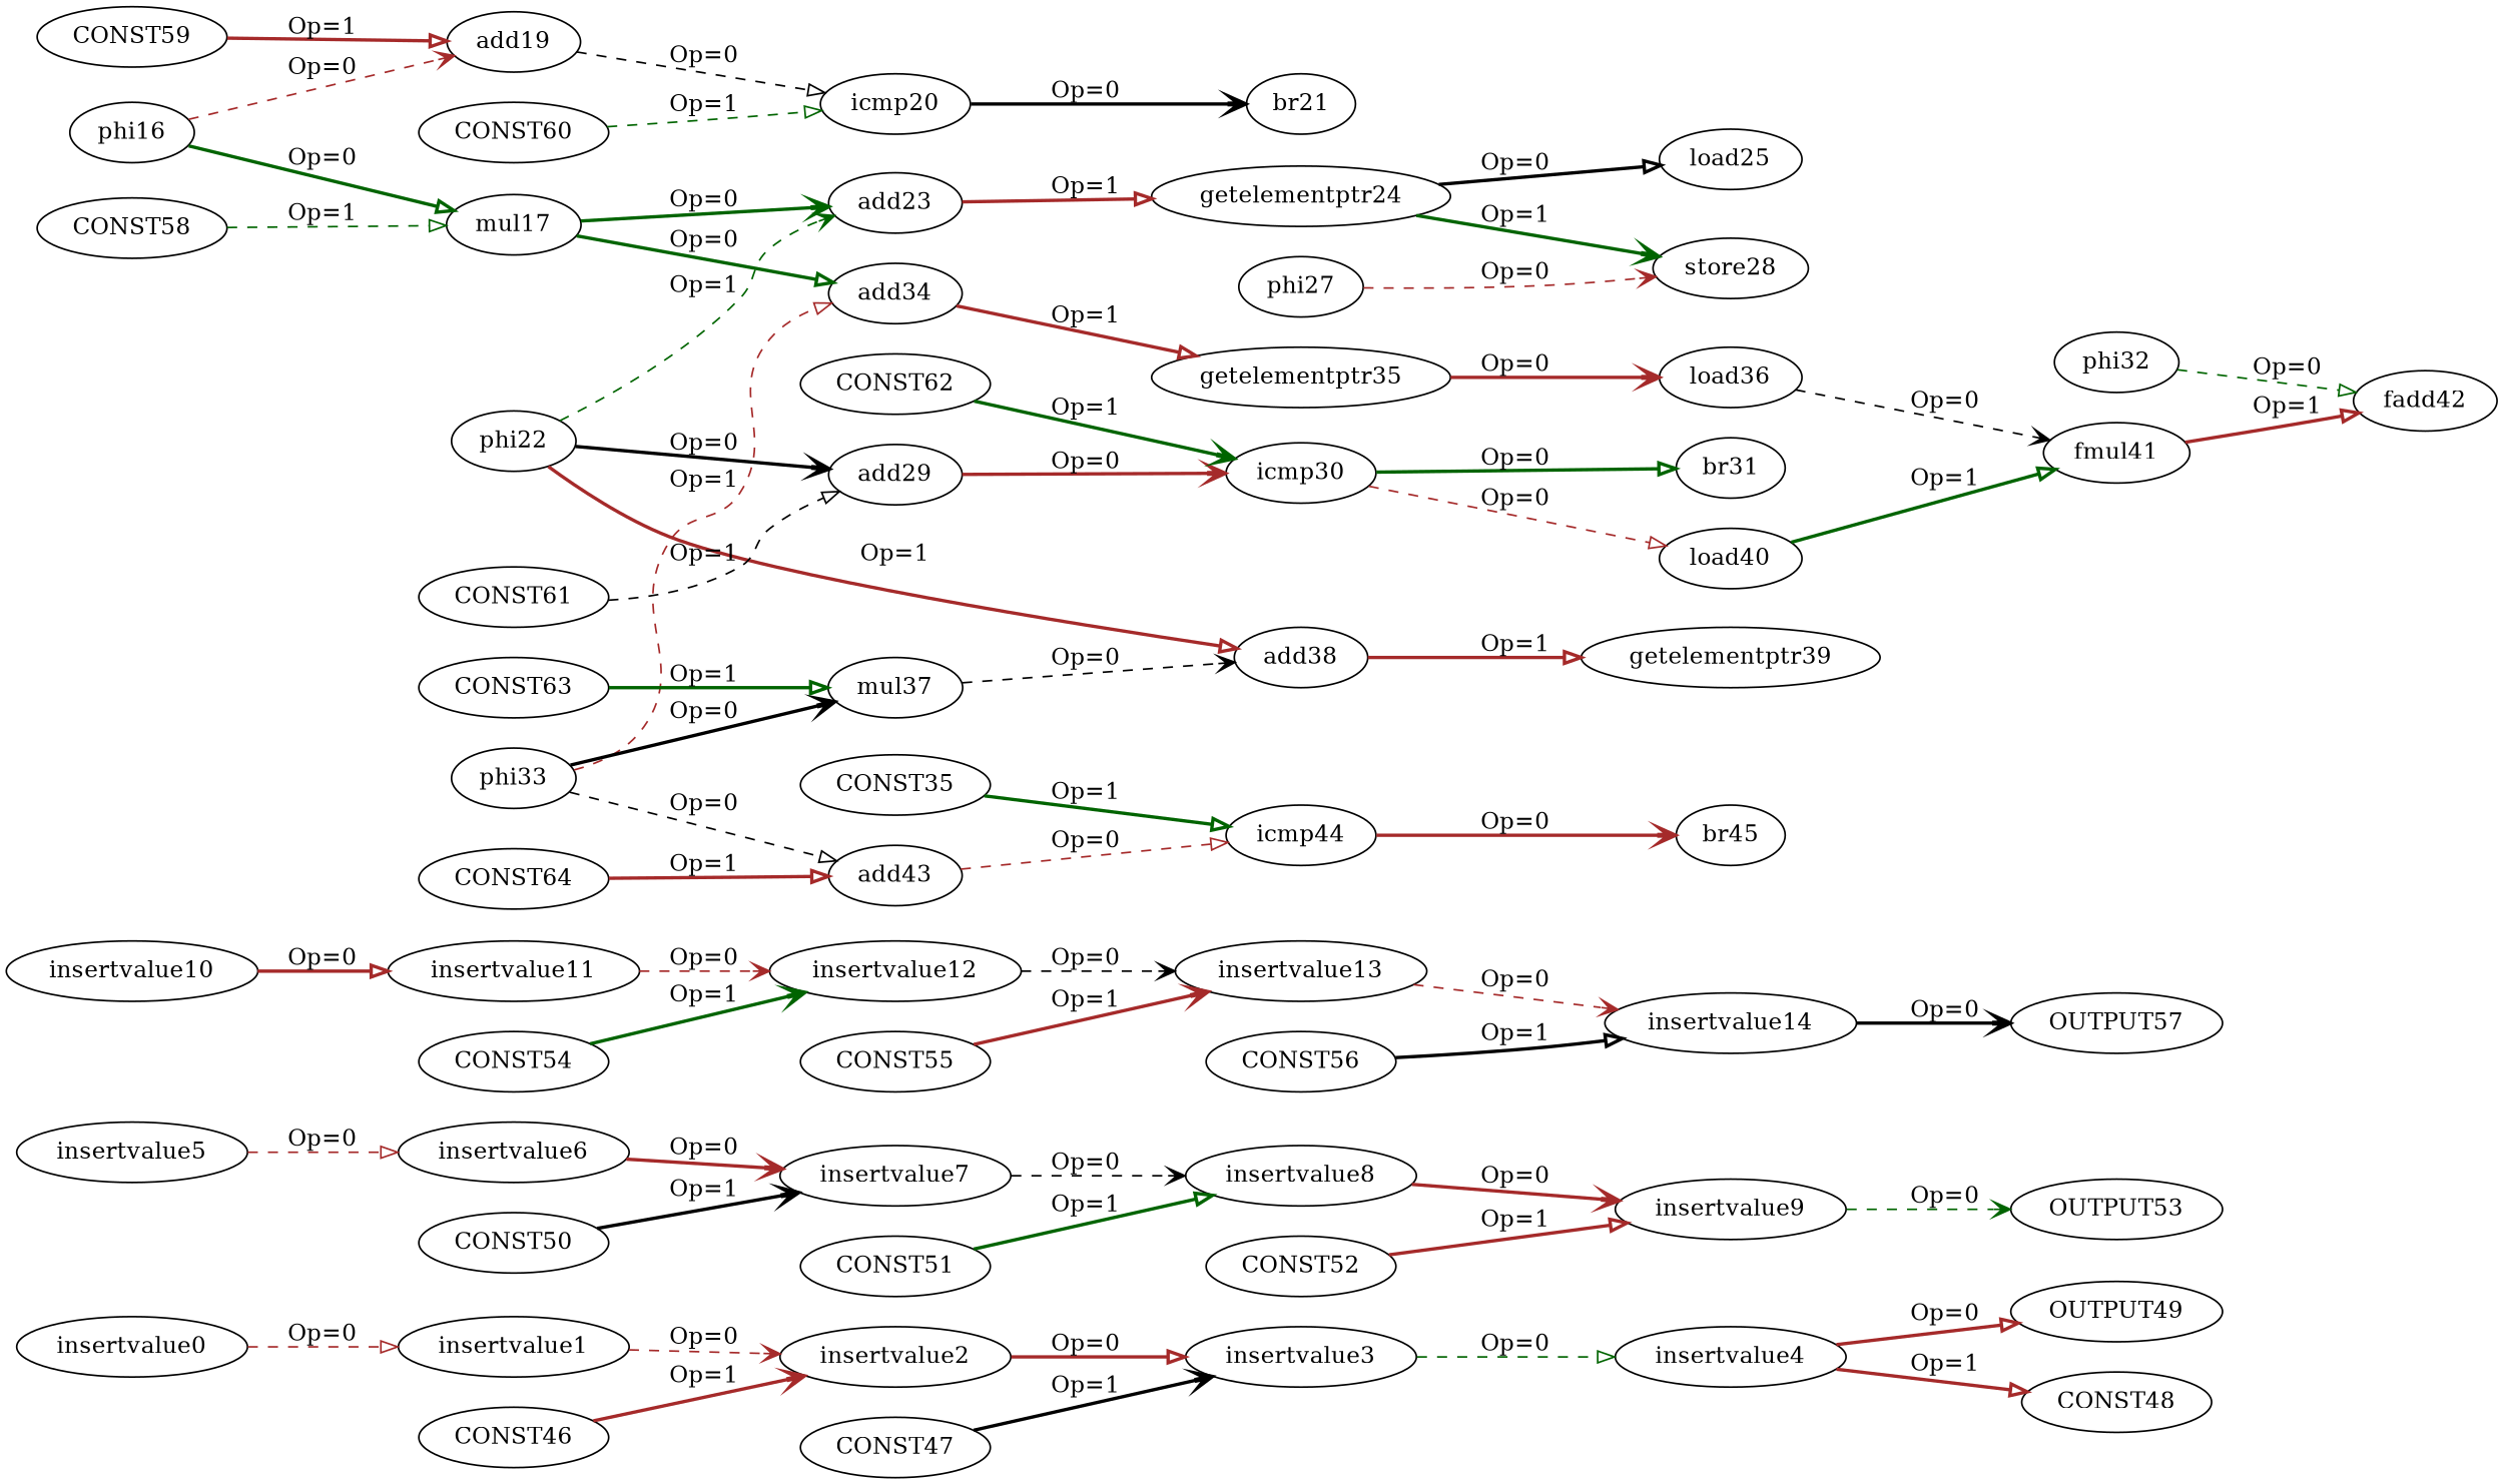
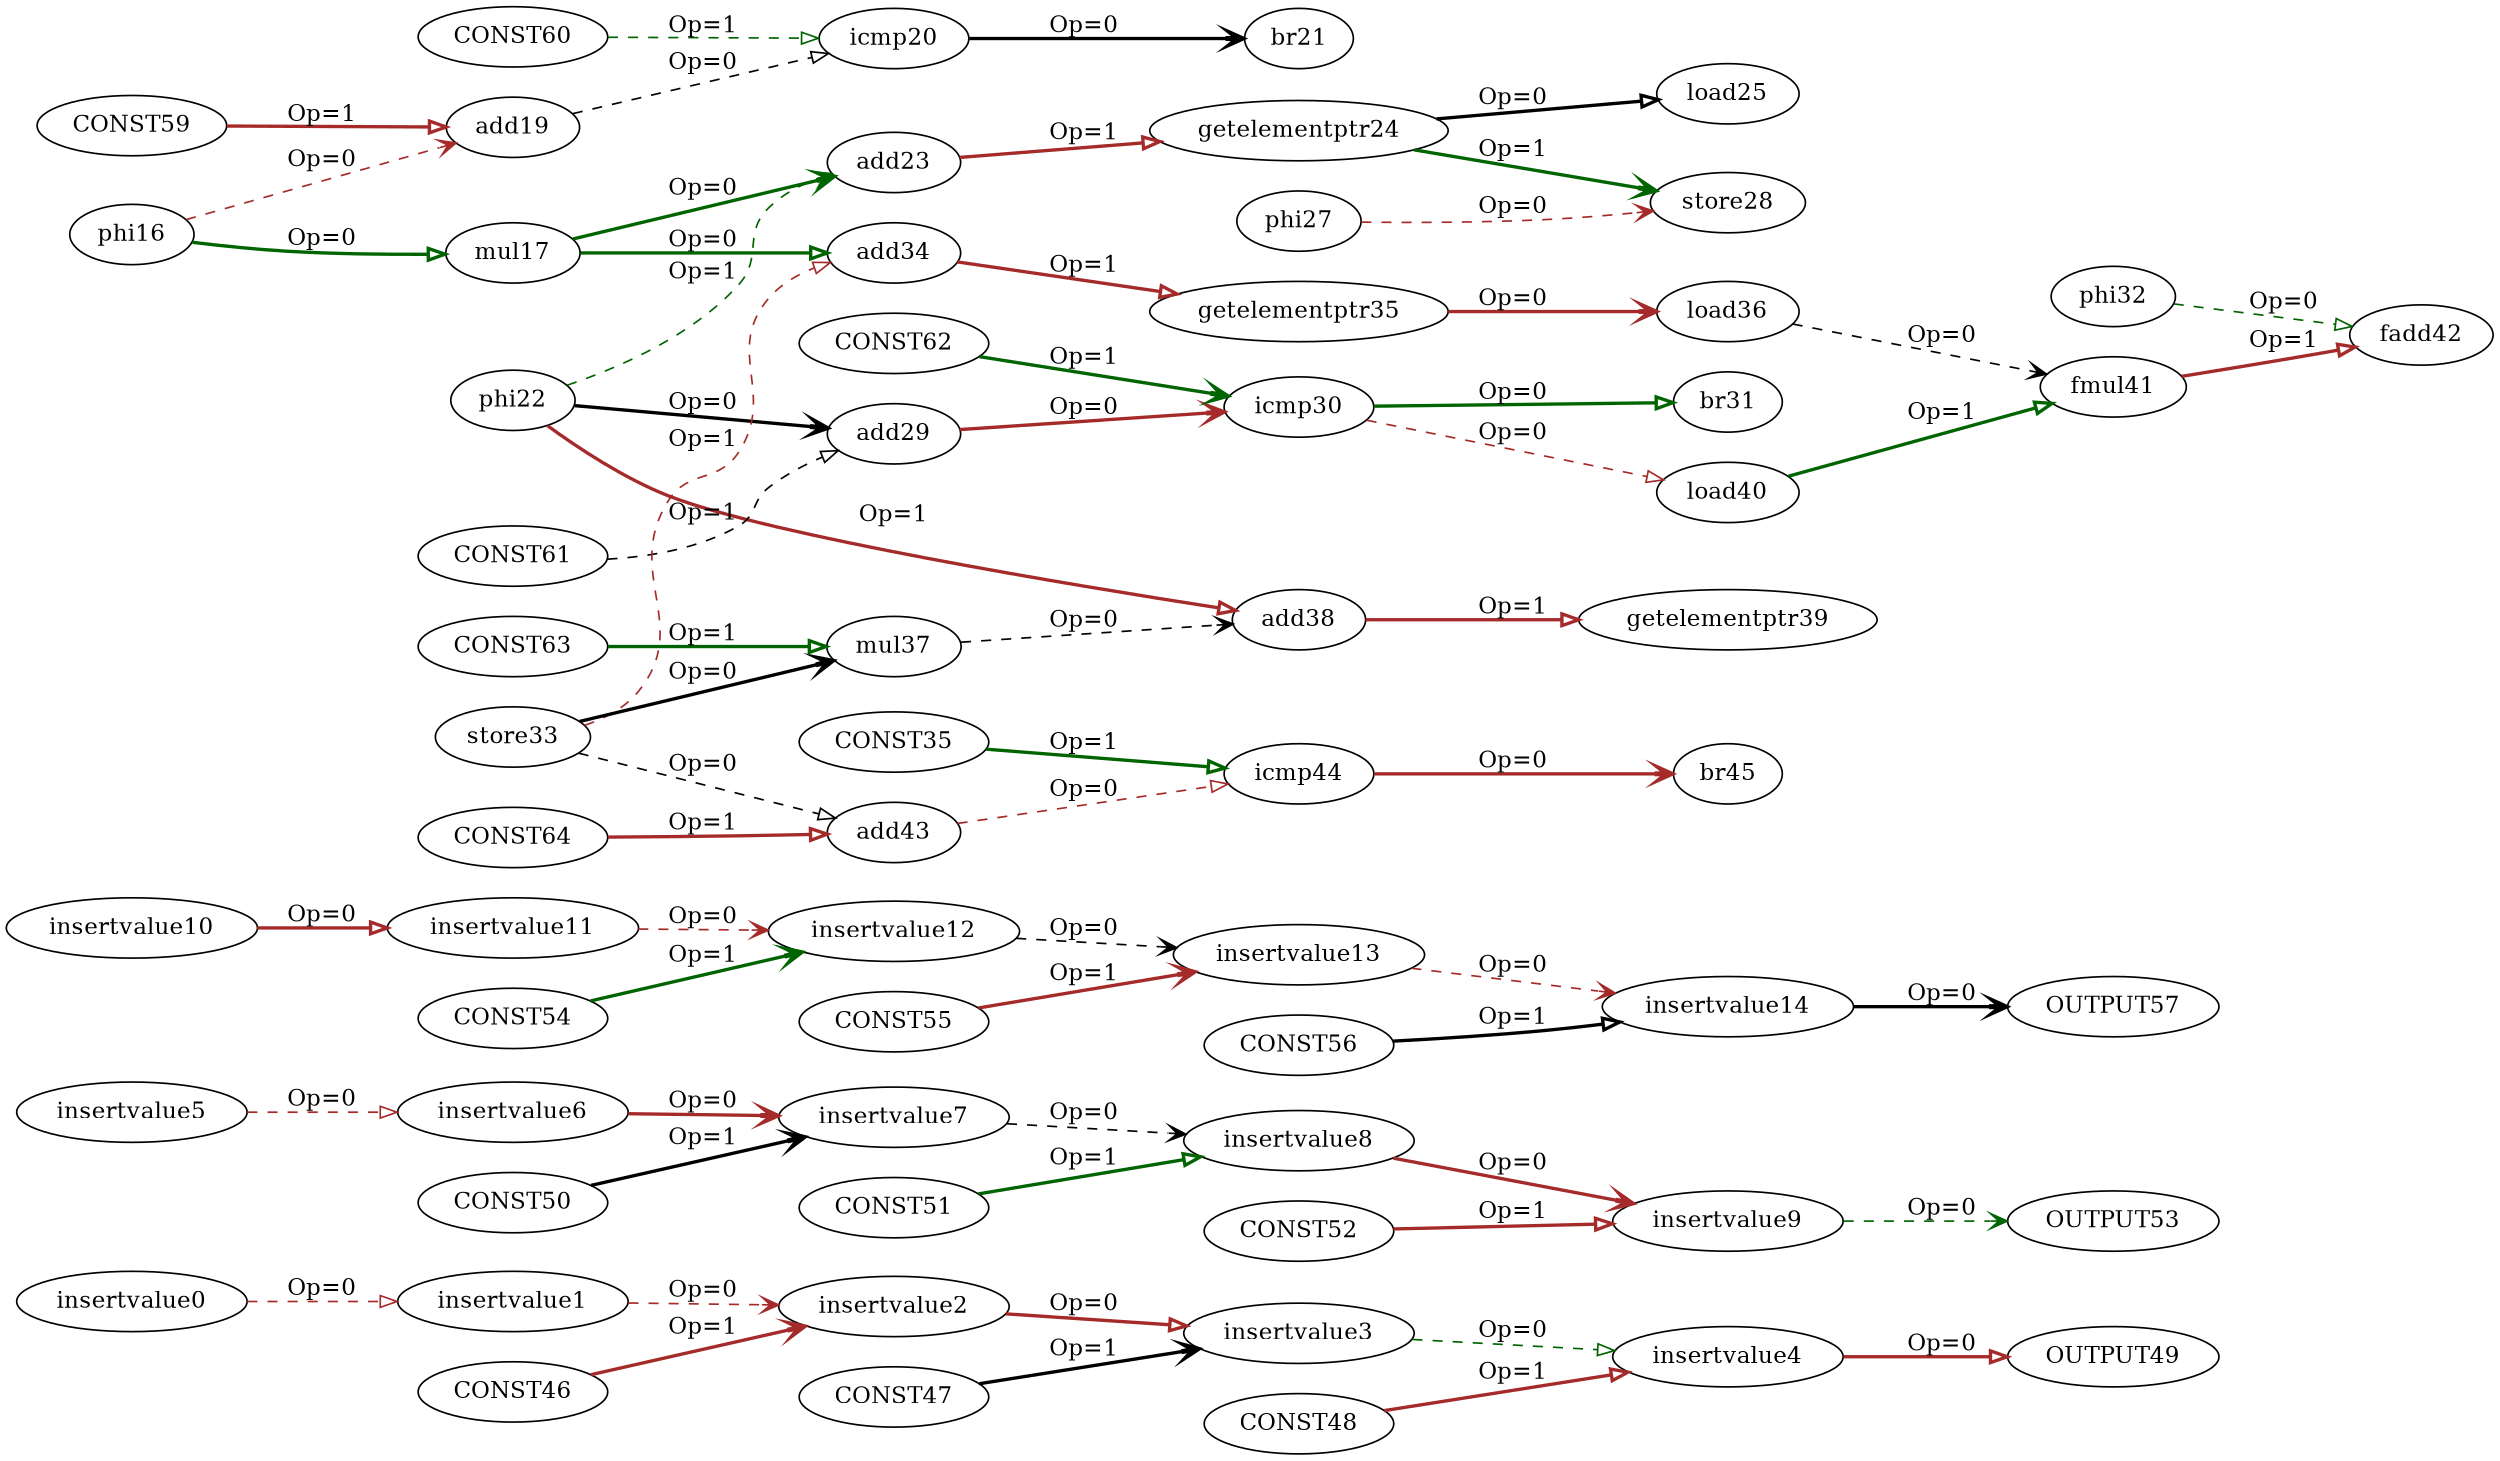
  digraph {
    rankdir=LR
    edge [arrowhead=onormal color=brown style=bold]
    insertvalue0
    insertvalue1
    insertvalue2
    insertvalue3
    insertvalue4
    CONST46
    OUTPUT49
    CONST47
    CONST48
    insertvalue5
    insertvalue6
    insertvalue7
    insertvalue8
    insertvalue9
    CONST50
    OUTPUT53
    CONST51
    CONST52
    insertvalue10
    insertvalue11
    insertvalue12
    insertvalue13
    insertvalue14
    CONST54
    OUTPUT57
    CONST55
    CONST56
    phi16
    add19
    mul17
    icmp20
    add34
    add23
    br21
    getelementptr35
    getelementptr24
-   CONST58
    load36
    store28
    load25
    CONST59
    CONST60
    phi22
    add29
    add38
    icmp30
    getelementptr39
    br31
    load40
    phi27
    CONST61
    CONST62
    phi32
    fadd42
-   phi33
+   phi33 [label=store33]
    add43
    mul37
    icmp44
    br45
    fmul41
    CONST63
    CONST64
    n63 [label=CONST35]
    subgraph cluster_1 {
      label=level2
      style=dashed
      subgraph cluster_2 {
        label=level1
        style=dashed
        subgraph cluster_3 {
          label=level0
          style=dashed
        }
      }
    }
    insertvalue0 -> insertvalue1 [label="Op=0" style=dashed]
    insertvalue1 -> insertvalue2 [arrowhead=vee label="Op=0" style=dashed]
    insertvalue2 -> insertvalue3 [label="Op=0"]
    insertvalue3 -> insertvalue4 [color=darkgreen label="Op=0" style=dashed]
    insertvalue4 -> OUTPUT49 [label="Op=0"]
    CONST46 -> insertvalue2 [arrowhead=vee label="Op=1"]
    CONST47 -> insertvalue3 [arrowhead=vee color=black label="Op=1"]
-   insertvalue4 -> CONST48 [label="Op=1"]
+   CONST48 -> insertvalue4 [label="Op=1"]
    insertvalue5 -> insertvalue6 [label="Op=0" style=dashed]
    insertvalue6 -> insertvalue7 [arrowhead=vee label="Op=0"]
    insertvalue7 -> insertvalue8 [arrowhead=vee color=black label="Op=0" style=dashed]
    insertvalue8 -> insertvalue9 [arrowhead=vee label="Op=0"]
    insertvalue9 -> OUTPUT53 [arrowhead=vee color=darkgreen label="Op=0" style=dashed]
    CONST50 -> insertvalue7 [arrowhead=vee color=black label="Op=1"]
    CONST51 -> insertvalue8 [color=darkgreen label="Op=1"]
    CONST52 -> insertvalue9 [label="Op=1"]
    insertvalue10 -> insertvalue11 [label="Op=0"]
    insertvalue11 -> insertvalue12 [arrowhead=vee label="Op=0" style=dashed]
    insertvalue12 -> insertvalue13 [arrowhead=vee color=black label="Op=0" style=dashed]
    insertvalue13 -> insertvalue14 [arrowhead=vee label="Op=0" style=dashed]
    insertvalue14 -> OUTPUT57 [arrowhead=vee color=black label="Op=0"]
    CONST54 -> insertvalue12 [arrowhead=vee color=darkgreen label="Op=1"]
    CONST55 -> insertvalue13 [arrowhead=vee label="Op=1"]
    CONST56 -> insertvalue14 [color=black label="Op=1"]
    phi16 -> add19 [arrowhead=vee label="Op=0" style=dashed]
    phi16 -> mul17 [color=darkgreen label="Op=0"]
    add19 -> icmp20 [color=black label="Op=0" style=dashed]
    mul17 -> add34 [color=darkgreen label="Op=0"]
    mul17 -> add23 [arrowhead=vee color=darkgreen label="Op=0"]
    icmp20 -> br21 [arrowhead=vee color=black label="Op=0"]
    add34 -> getelementptr35 [label="Op=1"]
    add23 -> getelementptr24 [label="Op=1"]
    getelementptr35 -> load36 [arrowhead=vee label="Op=0"]
    getelementptr24 -> store28 [arrowhead=vee color=darkgreen label="Op=1"]
    getelementptr24 -> load25 [color=black label="Op=0"]
-   CONST58 -> mul17 [color=darkgreen label="Op=1" style=dashed]
    load36 -> fmul41 [arrowhead=vee color=black label="Op=0" style=dashed]
    CONST59 -> add19 [label="Op=1"]
    CONST60 -> icmp20 [color=darkgreen label="Op=1" style=dashed]
    phi22 -> add23 [arrowhead=vee color=darkgreen label="Op=1" style=dashed]
    phi22 -> add29 [arrowhead=vee color=black label="Op=0"]
    phi22 -> add38 [label="Op=1"]
    add29 -> icmp30 [arrowhead=vee label="Op=0"]
    add38 -> getelementptr39 [label="Op=1"]
    icmp30 -> br31 [color=darkgreen label="Op=0"]
    icmp30 -> load40 [label="Op=0" style=dashed]
    load40 -> fmul41 [color=darkgreen label="Op=1"]
    phi27 -> store28 [arrowhead=vee label="Op=0" style=dashed]
    CONST61 -> add29 [color=black label="Op=1" style=dashed]
    CONST62 -> icmp30 [arrowhead=vee color=darkgreen label="Op=1"]
    phi32 -> fadd42 [color=darkgreen label="Op=0" style=dashed]
    phi33 -> add34 [label="Op=1" style=dashed]
    phi33 -> add43 [color=black label="Op=0" style=dashed]
    phi33 -> mul37 [arrowhead=vee color=black label="Op=0"]
    add43 -> icmp44 [label="Op=0" style=dashed]
    mul37 -> add38 [arrowhead=vee color=black label="Op=0" style=dashed]
    icmp44 -> br45 [arrowhead=vee label="Op=0"]
    fmul41 -> fadd42 [label="Op=1"]
    CONST63 -> mul37 [color=darkgreen label="Op=1"]
    CONST64 -> add43 [label="Op=1"]
    n63 -> icmp44 [color=darkgreen label="Op=1"]
  }
